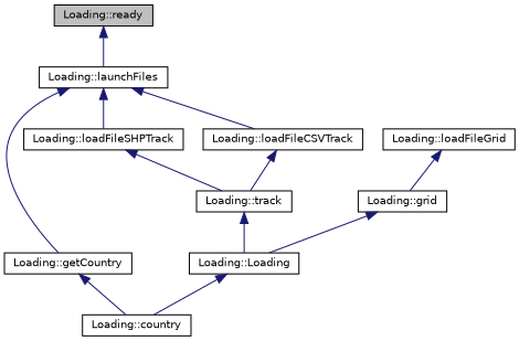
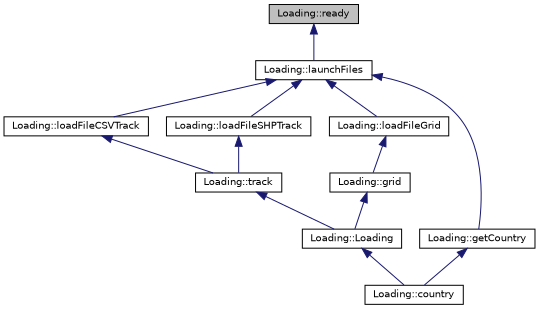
  digraph {
    rankdir=TB
    node [color=black fontname=Helvetica fontsize=10 shape=record]
    edge [color=midnightblue dir=back fontname=Helvetica fontsize=10 labelfontname=Helvetica labelfontsize=10 style=solid]
    n1 [fillcolor=grey75 fontcolor=black height=0.2 label="Loading::ready" style=filled width=0.4]
    n2 [height=0.2 label="Loading::launchFiles" width=0.4]
    n3 [height=0.2 label="Loading::loadFileCSVTrack" width=0.4]
    n4 [height=0.2 label="Loading::loadFileSHPTrack" width=0.4]
    n5 [height=0.2 label="Loading::loadFileGrid" width=0.4]
    n6 [height=0.2 label="Loading::getCountry" width=0.4]
    n7 [height=0.2 label="Loading::track" width=0.4]
    n8 [height=0.2 label="Loading::grid" width=0.4]
    n9 [height=0.2 label="Loading::country" width=0.4]
    n10 [height=0.2 label="Loading::Loading" width=0.4]
    n1 -> n2
    n2 -> n3
    n2 -> n4
+   n2 -> n5
    n2 -> n6
    n3 -> n7
    n4 -> n7
    n5 -> n8
    n6 -> n9
    n7 -> n10
    n8 -> n10
    n10 -> n9
  }
